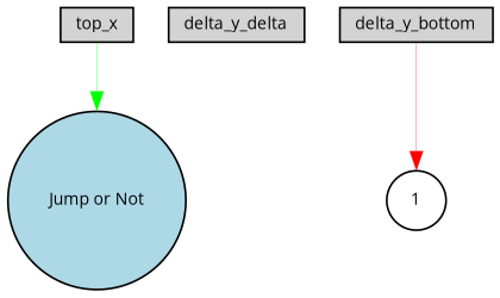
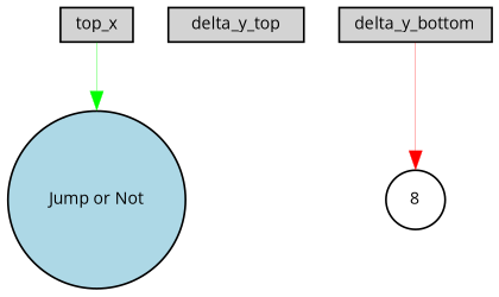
  digraph {
    fontname="Open Sans"
    node [fillcolor=lightgray fontname="Open Sans" fontsize=9 shape=box style=filled]
    edge [fontname="Open Sans" style=solid]
    n1 [height=0.2 label=top_x width=0.2]
    "Jump or Not" [fillcolor=lightblue height=0.2 shape=circle width=0.2]
-   delta_y_top [height=0.2 width=0.2 label=delta_y_delta]
+   delta_y_top [height=0.2 width=0.2]
    delta_y_bottom [height=0.2 width=0.2]
-   1 [fillcolor=white height=0.2 shape=circle width=0.2]
+   1 [fillcolor=white height=0.2 shape=circle width=0.2 label=8]
    n1 -> "Jump or Not" [color=green penwidth=0.20702703709729264]
    delta_y_bottom -> 1 [color=red penwidth=0.17268595759586503]
  }
